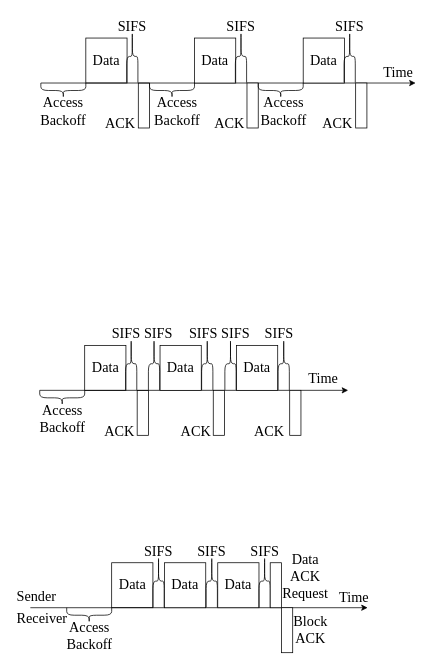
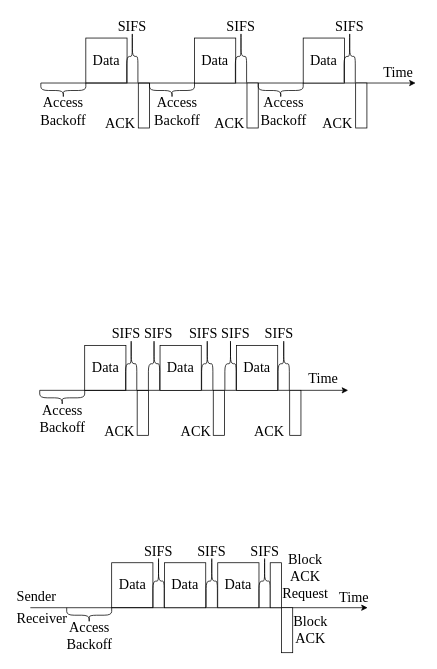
  <mxCell id="0" />
  <mxCell id="1" parent="0" />
  <mxCell id="2" value="Data" style="rounded=0;whiteSpace=wrap;html=1;fontFamily=Times New Roman;fontSize=19;" vertex="1" parent="1"><mxGeometry x="114" y="50" width="55" height="60" as="geometry" /></mxCell>
  <mxCell id="3" value="" style="rounded=0;whiteSpace=wrap;html=1;" vertex="1" parent="1"><mxGeometry x="184" y="110" width="15" height="60" as="geometry" /></mxCell>
  <mxCell id="4" value="" style="endArrow=classic;html=1;rounded=0;" edge="1" parent="1"><mxGeometry width="50" height="50" relative="1" as="geometry"><mxPoint x="54" y="110" as="sourcePoint" /><mxPoint x="554" y="110" as="targetPoint" /></mxGeometry></mxCell>
  <mxCell id="5" value="" style="shape=curlyBracket;whiteSpace=wrap;html=1;rounded=1;rotation=-90;" vertex="1" parent="1"><mxGeometry x="74" y="90" width="20" height="60" as="geometry" /></mxCell>
  <mxCell id="6" value="" style="shape=curlyBracket;whiteSpace=wrap;html=1;rounded=1;flipH=1;rotation=-90;" vertex="1" parent="1"><mxGeometry x="141" y="67" width="70" height="15" as="geometry" /></mxCell>
  <mxCell id="7" value="Access Backoff" style="text;html=1;strokeColor=none;fillColor=none;align=center;verticalAlign=middle;whiteSpace=wrap;rounded=0;fontFamily=Times New Roman;fontSize=19;" vertex="1" parent="1"><mxGeometry x="54" y="133" width="60" height="30" as="geometry" /></mxCell>
  <mxCell id="8" value="SIFS" style="text;html=1;strokeColor=none;fillColor=none;align=center;verticalAlign=middle;whiteSpace=wrap;rounded=0;fontFamily=Times New Roman;fontSize=19;" vertex="1" parent="1"><mxGeometry x="146" y="20" width="60" height="30" as="geometry" /></mxCell>
  <mxCell id="9" value="ACK" style="text;html=1;strokeColor=none;fillColor=none;align=center;verticalAlign=middle;whiteSpace=wrap;rounded=0;fontFamily=Times New Roman;fontSize=19;" vertex="1" parent="1"><mxGeometry x="130" y="150" width="60" height="30" as="geometry" /></mxCell>
  <mxCell id="10" value="Data" style="rounded=0;whiteSpace=wrap;html=1;fontFamily=Times New Roman;fontSize=19;" vertex="1" parent="1"><mxGeometry x="259" y="50" width="55" height="60" as="geometry" /></mxCell>
  <mxCell id="11" value="" style="rounded=0;whiteSpace=wrap;html=1;" vertex="1" parent="1"><mxGeometry x="329" y="110" width="15" height="60" as="geometry" /></mxCell>
  <mxCell id="12" value="" style="shape=curlyBracket;whiteSpace=wrap;html=1;rounded=1;rotation=-90;" vertex="1" parent="1"><mxGeometry x="219" y="90" width="20" height="60" as="geometry" /></mxCell>
  <mxCell id="13" value="" style="shape=curlyBracket;whiteSpace=wrap;html=1;rounded=1;flipH=1;rotation=-90;" vertex="1" parent="1"><mxGeometry x="286" y="67" width="70" height="15" as="geometry" /></mxCell>
  <mxCell id="14" value="Access Backoff" style="text;html=1;strokeColor=none;fillColor=none;align=center;verticalAlign=middle;whiteSpace=wrap;rounded=0;fontFamily=Times New Roman;fontSize=19;" vertex="1" parent="1"><mxGeometry x="206" y="133" width="60" height="30" as="geometry" /></mxCell>
  <mxCell id="15" value="SIFS" style="text;html=1;strokeColor=none;fillColor=none;align=center;verticalAlign=middle;whiteSpace=wrap;rounded=0;fontFamily=Times New Roman;fontSize=19;" vertex="1" parent="1"><mxGeometry x="291" y="20" width="60" height="30" as="geometry" /></mxCell>
  <mxCell id="16" value="ACK" style="text;html=1;strokeColor=none;fillColor=none;align=center;verticalAlign=middle;whiteSpace=wrap;rounded=0;fontFamily=Times New Roman;fontSize=19;" vertex="1" parent="1"><mxGeometry x="276" y="150" width="60" height="30" as="geometry" /></mxCell>
  <mxCell id="17" value="Data" style="rounded=0;whiteSpace=wrap;html=1;fontFamily=Times New Roman;fontSize=19;" vertex="1" parent="1"><mxGeometry x="404" y="50" width="55" height="60" as="geometry" /></mxCell>
  <mxCell id="18" value="" style="rounded=0;whiteSpace=wrap;html=1;" vertex="1" parent="1"><mxGeometry x="474" y="110" width="15" height="60" as="geometry" /></mxCell>
  <mxCell id="19" value="" style="shape=curlyBracket;whiteSpace=wrap;html=1;rounded=1;rotation=-90;" vertex="1" parent="1"><mxGeometry x="364" y="90" width="20" height="60" as="geometry" /></mxCell>
  <mxCell id="20" value="" style="shape=curlyBracket;whiteSpace=wrap;html=1;rounded=1;flipH=1;rotation=-90;" vertex="1" parent="1"><mxGeometry x="431" y="67" width="70" height="15" as="geometry" /></mxCell>
  <mxCell id="21" value="Access Backoff" style="text;html=1;strokeColor=none;fillColor=none;align=center;verticalAlign=middle;whiteSpace=wrap;rounded=0;fontFamily=Times New Roman;fontSize=19;" vertex="1" parent="1"><mxGeometry x="348" y="133" width="60" height="30" as="geometry" /></mxCell>
  <mxCell id="22" value="SIFS" style="text;html=1;strokeColor=none;fillColor=none;align=center;verticalAlign=middle;whiteSpace=wrap;rounded=0;fontFamily=Times New Roman;fontSize=19;" vertex="1" parent="1"><mxGeometry x="436" y="20" width="60" height="30" as="geometry" /></mxCell>
  <mxCell id="23" value="ACK" style="text;html=1;strokeColor=none;fillColor=none;align=center;verticalAlign=middle;whiteSpace=wrap;rounded=0;fontFamily=Times New Roman;fontSize=19;" vertex="1" parent="1"><mxGeometry x="420" y="150" width="60" height="30" as="geometry" /></mxCell>
  <mxCell id="24" value="Time" style="text;html=1;strokeColor=none;fillColor=none;align=center;verticalAlign=middle;whiteSpace=wrap;rounded=0;fontFamily=Times New Roman;fontSize=19;" vertex="1" parent="1"><mxGeometry x="501" y="82" width="60" height="30" as="geometry" /></mxCell>
  <mxCell id="25" value="Data" style="rounded=0;whiteSpace=wrap;html=1;fontFamily=Times New Roman;fontSize=19;" vertex="1" parent="1"><mxGeometry x="112.5" y="460" width="55" height="60" as="geometry" /></mxCell>
  <mxCell id="26" value="" style="rounded=0;whiteSpace=wrap;html=1;" vertex="1" parent="1"><mxGeometry x="182.5" y="520" width="15" height="60" as="geometry" /></mxCell>
  <mxCell id="27" value="" style="endArrow=classic;html=1;rounded=0;" edge="1" parent="1"><mxGeometry width="50" height="50" relative="1" as="geometry"><mxPoint x="52.5" y="520" as="sourcePoint" /><mxPoint x="464" y="520" as="targetPoint" /></mxGeometry></mxCell>
  <mxCell id="28" value="" style="shape=curlyBracket;whiteSpace=wrap;html=1;rounded=1;rotation=-90;" vertex="1" parent="1"><mxGeometry x="72.5" y="500" width="20" height="60" as="geometry" /></mxCell>
  <mxCell id="29" value="" style="shape=curlyBracket;whiteSpace=wrap;html=1;rounded=1;flipH=1;rotation=-90;" vertex="1" parent="1"><mxGeometry x="139.5" y="477" width="70" height="15" as="geometry" /></mxCell>
  <mxCell id="30" value="Access Backoff" style="text;html=1;strokeColor=none;fillColor=none;align=center;verticalAlign=middle;whiteSpace=wrap;rounded=0;fontFamily=Times New Roman;fontSize=19;" vertex="1" parent="1"><mxGeometry x="52.5" y="543" width="60" height="30" as="geometry" /></mxCell>
  <mxCell id="31" value="SIFS" style="text;html=1;strokeColor=none;fillColor=none;align=center;verticalAlign=middle;whiteSpace=wrap;rounded=0;fontFamily=Times New Roman;fontSize=19;" vertex="1" parent="1"><mxGeometry x="137.5" y="430" width="60" height="30" as="geometry" /></mxCell>
  <mxCell id="32" value="ACK" style="text;html=1;strokeColor=none;fillColor=none;align=center;verticalAlign=middle;whiteSpace=wrap;rounded=0;fontFamily=Times New Roman;fontSize=19;" vertex="1" parent="1"><mxGeometry x="128.5" y="560" width="60" height="30" as="geometry" /></mxCell>
  <mxCell id="33" value="Data" style="rounded=0;whiteSpace=wrap;html=1;fontFamily=Times New Roman;fontSize=19;" vertex="1" parent="1"><mxGeometry x="213" y="460" width="55" height="60" as="geometry" /></mxCell>
  <mxCell id="34" value="" style="rounded=0;whiteSpace=wrap;html=1;" vertex="1" parent="1"><mxGeometry x="284" y="520" width="15" height="60" as="geometry" /></mxCell>
  <mxCell id="35" value="" style="shape=curlyBracket;whiteSpace=wrap;html=1;rounded=1;flipH=1;rotation=-90;" vertex="1" parent="1"><mxGeometry x="241" y="477" width="70" height="15" as="geometry" /></mxCell>
  <mxCell id="36" value="ACK" style="text;html=1;strokeColor=none;fillColor=none;align=center;verticalAlign=middle;whiteSpace=wrap;rounded=0;fontFamily=Times New Roman;fontSize=19;" vertex="1" parent="1"><mxGeometry x="231" y="560" width="60" height="30" as="geometry" /></mxCell>
  <mxCell id="37" value="Data" style="rounded=0;whiteSpace=wrap;html=1;fontFamily=Times New Roman;fontSize=19;" vertex="1" parent="1"><mxGeometry x="315" y="460" width="55" height="60" as="geometry" /></mxCell>
  <mxCell id="38" value="" style="rounded=0;whiteSpace=wrap;html=1;" vertex="1" parent="1"><mxGeometry x="386" y="520" width="15" height="60" as="geometry" /></mxCell>
  <mxCell id="39" value="" style="shape=curlyBracket;whiteSpace=wrap;html=1;rounded=1;flipH=1;rotation=-90;" vertex="1" parent="1"><mxGeometry x="343" y="477" width="70" height="15" as="geometry" /></mxCell>
  <mxCell id="40" value="SIFS" style="text;html=1;strokeColor=none;fillColor=none;align=center;verticalAlign=middle;whiteSpace=wrap;rounded=0;fontFamily=Times New Roman;fontSize=19;" vertex="1" parent="1"><mxGeometry x="342" y="430" width="60" height="30" as="geometry" /></mxCell>
  <mxCell id="41" value="ACK" style="text;html=1;strokeColor=none;fillColor=none;align=center;verticalAlign=middle;whiteSpace=wrap;rounded=0;fontFamily=Times New Roman;fontSize=19;" vertex="1" parent="1"><mxGeometry x="329" y="560" width="60" height="30" as="geometry" /></mxCell>
  <mxCell id="42" value="Time" style="text;html=1;strokeColor=none;fillColor=none;align=center;verticalAlign=middle;whiteSpace=wrap;rounded=0;fontFamily=Times New Roman;fontSize=19;" vertex="1" parent="1"><mxGeometry x="401" y="490" width="60" height="30" as="geometry" /></mxCell>
  <mxCell id="43" value="" style="shape=curlyBracket;whiteSpace=wrap;html=1;rounded=1;flipH=1;rotation=-90;" vertex="1" parent="1"><mxGeometry x="170" y="477" width="70" height="15" as="geometry" /></mxCell>
  <mxCell id="44" value="SIFS" style="text;html=1;strokeColor=none;fillColor=none;align=center;verticalAlign=middle;whiteSpace=wrap;rounded=0;fontFamily=Times New Roman;fontSize=19;" vertex="1" parent="1"><mxGeometry x="181" y="430" width="60" height="30" as="geometry" /></mxCell>
  <mxCell id="45" value="SIFS" style="text;html=1;strokeColor=none;fillColor=none;align=center;verticalAlign=middle;whiteSpace=wrap;rounded=0;fontFamily=Times New Roman;fontSize=19;" vertex="1" parent="1"><mxGeometry x="241" y="430" width="60" height="30" as="geometry" /></mxCell>
  <mxCell id="46" value="" style="shape=curlyBracket;whiteSpace=wrap;html=1;rounded=1;flipH=1;rotation=-90;" vertex="1" parent="1"><mxGeometry x="272" y="477" width="70" height="15" as="geometry" /></mxCell>
  <mxCell id="47" value="SIFS" style="text;html=1;strokeColor=none;fillColor=none;align=center;verticalAlign=middle;whiteSpace=wrap;rounded=0;fontFamily=Times New Roman;fontSize=19;" vertex="1" parent="1"><mxGeometry x="284" y="430" width="60" height="30" as="geometry" /></mxCell>
  <mxCell id="48" value="Data" style="rounded=0;whiteSpace=wrap;html=1;fontFamily=Times New Roman;fontSize=19;" vertex="1" parent="1"><mxGeometry x="148.5" y="750" width="55" height="60" as="geometry" /></mxCell>
  <mxCell id="49" value="" style="endArrow=classic;html=1;rounded=0;" edge="1" parent="1"><mxGeometry width="50" height="50" relative="1" as="geometry"><mxPoint x="40" y="810" as="sourcePoint" /><mxPoint x="490" y="810" as="targetPoint" /></mxGeometry></mxCell>
  <mxCell id="50" value="" style="shape=curlyBracket;whiteSpace=wrap;html=1;rounded=1;rotation=-90;" vertex="1" parent="1"><mxGeometry x="108.5" y="790" width="20" height="60" as="geometry" /></mxCell>
  <mxCell id="51" value="" style="shape=curlyBracket;whiteSpace=wrap;html=1;rounded=1;flipH=1;rotation=-90;" vertex="1" parent="1"><mxGeometry x="176" y="767" width="70" height="15" as="geometry" /></mxCell>
  <mxCell id="52" value="Access Backoff" style="text;html=1;strokeColor=none;fillColor=none;align=center;verticalAlign=middle;whiteSpace=wrap;rounded=0;fontFamily=Times New Roman;fontSize=19;" vertex="1" parent="1"><mxGeometry x="88.5" y="833" width="60" height="30" as="geometry" /></mxCell>
  <mxCell id="53" value="SIFS" style="text;html=1;strokeColor=none;fillColor=none;align=center;verticalAlign=middle;whiteSpace=wrap;rounded=0;fontFamily=Times New Roman;fontSize=19;" vertex="1" parent="1"><mxGeometry x="181" y="720" width="60" height="30" as="geometry" /></mxCell>
  <mxCell id="54" value="Data" style="rounded=0;whiteSpace=wrap;html=1;fontFamily=Times New Roman;fontSize=19;" vertex="1" parent="1"><mxGeometry x="219" y="750" width="55" height="60" as="geometry" /></mxCell>
  <mxCell id="55" value="" style="shape=curlyBracket;whiteSpace=wrap;html=1;rounded=1;flipH=1;rotation=-90;" vertex="1" parent="1"><mxGeometry x="247" y="767" width="70" height="15" as="geometry" /></mxCell>
  <mxCell id="56" value="SIFS" style="text;html=1;strokeColor=none;fillColor=none;align=center;verticalAlign=middle;whiteSpace=wrap;rounded=0;fontFamily=Times New Roman;fontSize=19;" vertex="1" parent="1"><mxGeometry x="252" y="720" width="60" height="30" as="geometry" /></mxCell>
  <mxCell id="57" value="Data" style="rounded=0;whiteSpace=wrap;html=1;fontFamily=Times New Roman;fontSize=19;" vertex="1" parent="1"><mxGeometry x="290" y="750" width="55" height="60" as="geometry" /></mxCell>
  <mxCell id="58" value="" style="rounded=0;whiteSpace=wrap;html=1;" vertex="1" parent="1"><mxGeometry x="375" y="810" width="15" height="60" as="geometry" /></mxCell>
  <mxCell id="59" value="" style="shape=curlyBracket;whiteSpace=wrap;html=1;rounded=1;flipH=1;rotation=-90;" vertex="1" parent="1"><mxGeometry x="317.5" y="767" width="70" height="15" as="geometry" /></mxCell>
  <mxCell id="60" value="SIFS" style="text;html=1;strokeColor=none;fillColor=none;align=center;verticalAlign=middle;whiteSpace=wrap;rounded=0;fontFamily=Times New Roman;fontSize=19;" vertex="1" parent="1"><mxGeometry x="322.5" y="720" width="60" height="30" as="geometry" /></mxCell>
  <mxCell id="61" value="Block&lt;br&gt;ACK" style="text;html=1;strokeColor=none;fillColor=none;align=center;verticalAlign=middle;whiteSpace=wrap;rounded=0;fontFamily=Times New Roman;fontSize=19;" vertex="1" parent="1"><mxGeometry x="384" y="815" width="60" height="50" as="geometry" /></mxCell>
  <mxCell id="62" value="Time" style="text;html=1;strokeColor=none;fillColor=none;align=center;verticalAlign=middle;whiteSpace=wrap;rounded=0;fontFamily=Times New Roman;fontSize=19;" vertex="1" parent="1"><mxGeometry x="442" y="782" width="60" height="30" as="geometry" /></mxCell>
  <mxCell id="63" value="" style="rounded=0;whiteSpace=wrap;html=1;" vertex="1" parent="1"><mxGeometry x="360" y="750" width="15" height="60" as="geometry" /></mxCell>
- <mxCell id="64" value="Data ACK&lt;br&gt;Request" style="text;html=1;strokeColor=none;fillColor=none;align=center;verticalAlign=middle;whiteSpace=wrap;rounded=0;fontFamily=Times New Roman;fontSize=19;" vertex="1" parent="1"><mxGeometry x="377" y="728" width="60" height="82" as="geometry" /></mxCell>
+ <mxCell id="64" value="Block ACK&lt;br&gt;Request" style="text;html=1;strokeColor=none;fillColor=none;align=center;verticalAlign=middle;whiteSpace=wrap;rounded=0;fontFamily=Times New Roman;fontSize=19;" vertex="1" parent="1"><mxGeometry x="377" y="728" width="60" height="82" as="geometry" /></mxCell>
  <mxCell id="65" value="Sender" style="text;html=1;strokeColor=none;fillColor=none;align=left;verticalAlign=middle;whiteSpace=wrap;rounded=0;fontFamily=Times New Roman;fontSize=19;" vertex="1" parent="1"><mxGeometry x="20" y="780" width="60" height="30" as="geometry" /></mxCell>
  <mxCell id="66" value="Receiver" style="text;html=1;strokeColor=none;fillColor=none;align=left;verticalAlign=middle;whiteSpace=wrap;rounded=0;fontFamily=Times New Roman;fontSize=19;" vertex="1" parent="1"><mxGeometry x="20" y="810" width="70" height="30" as="geometry" /></mxCell>
